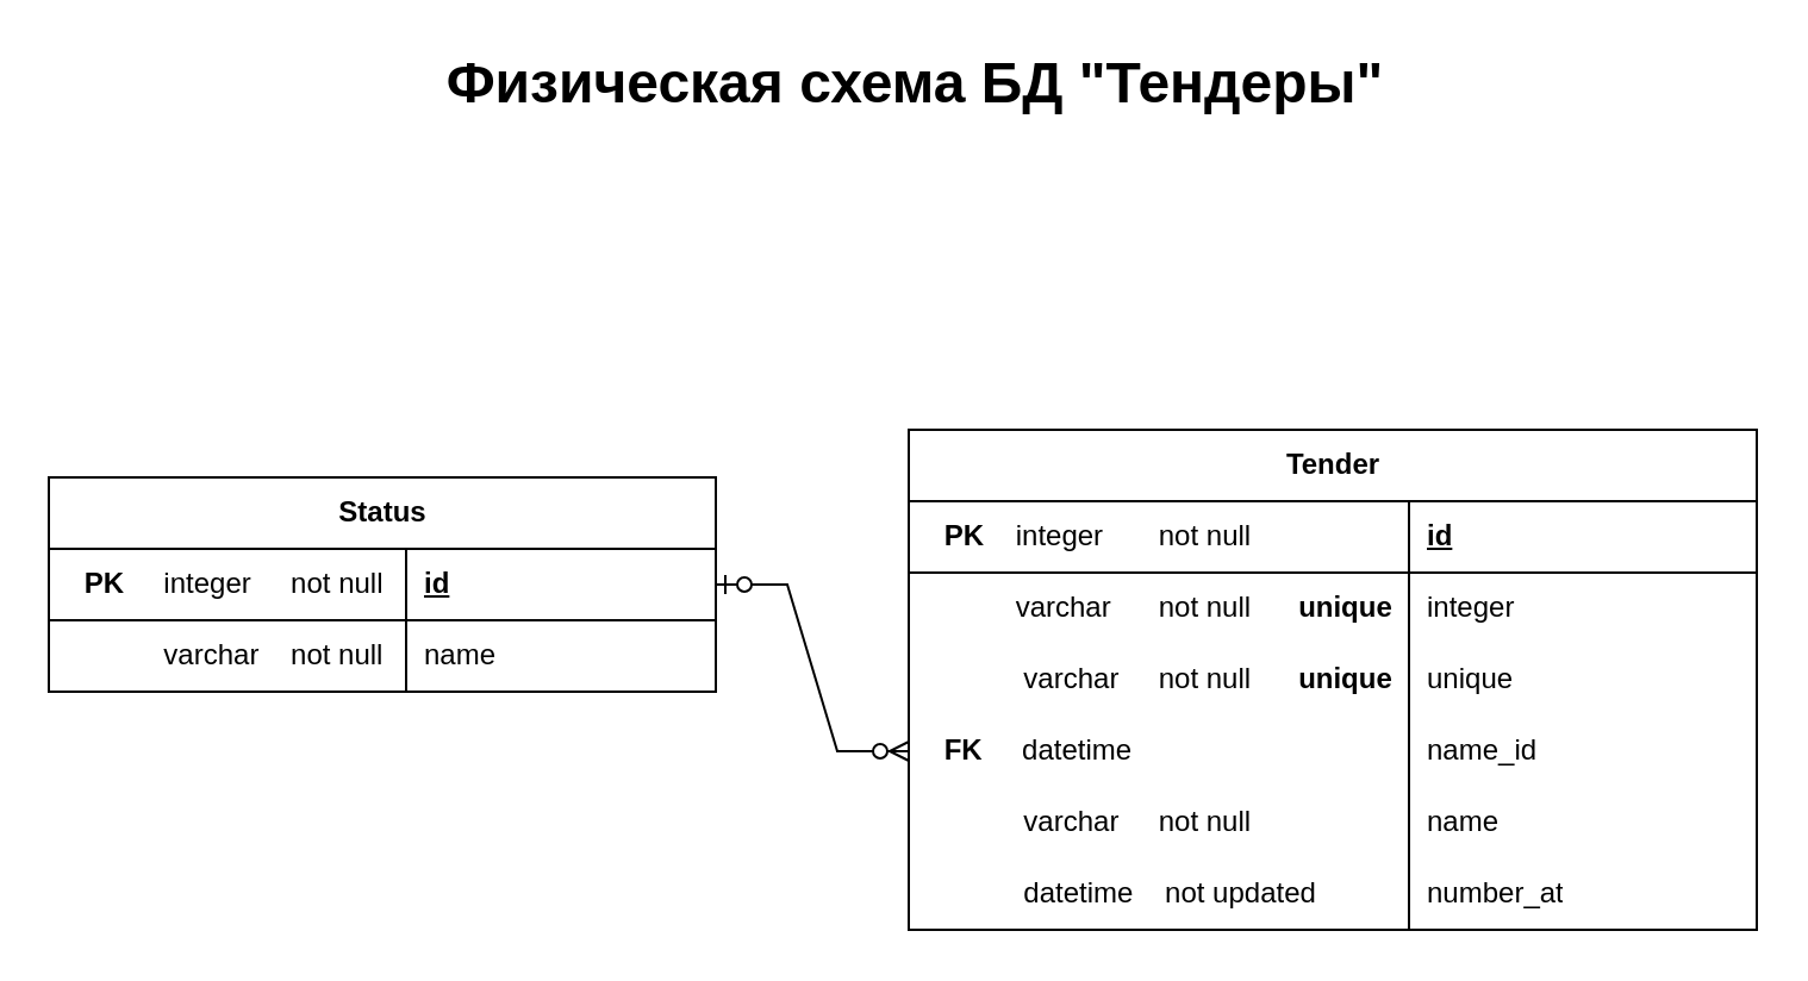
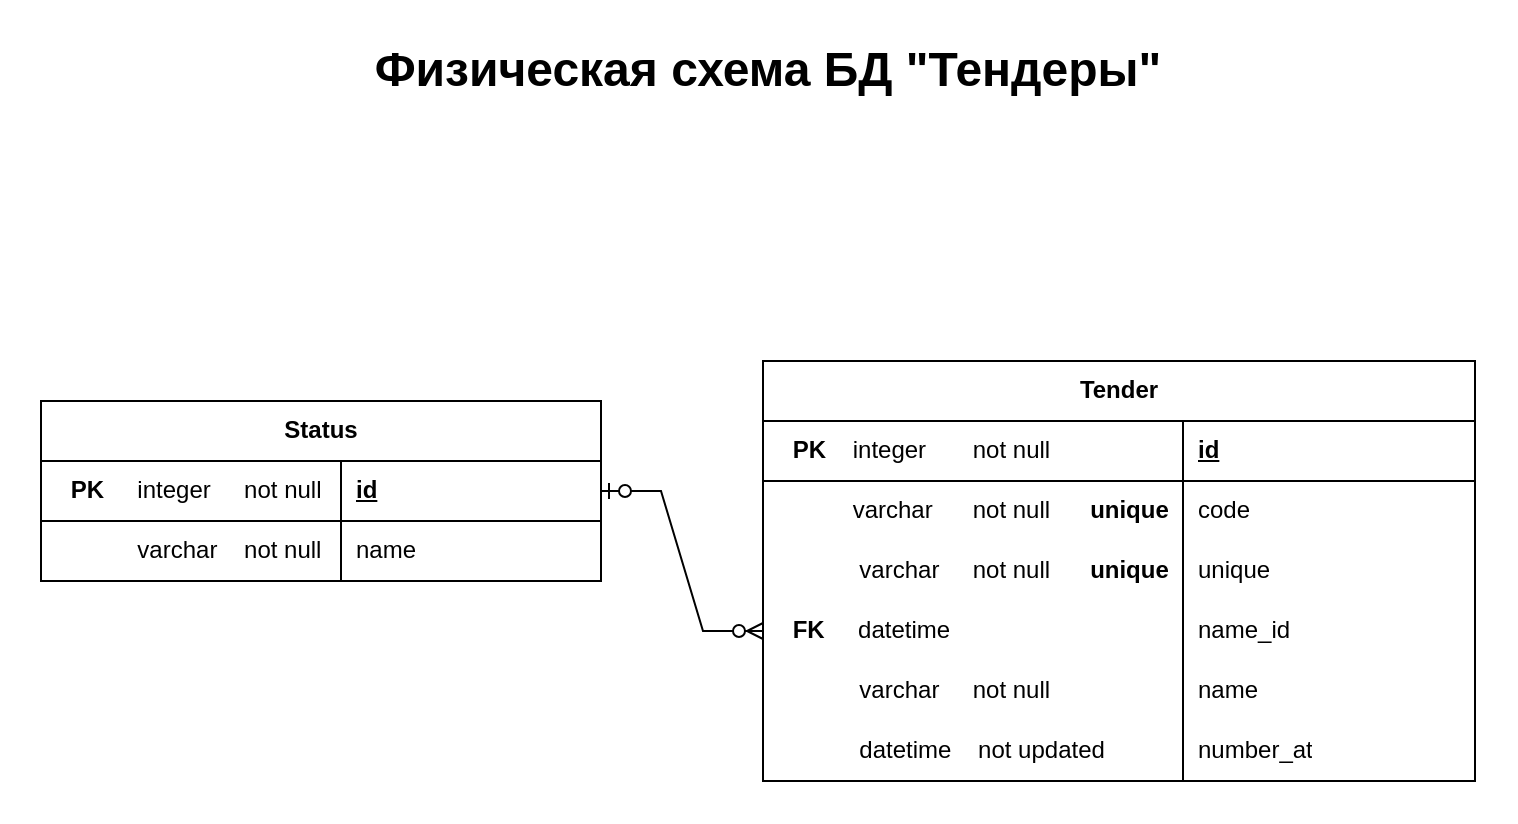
  <mxCell id="0" />
  <mxCell id="1" parent="0" />
  <mxCell id="2" value="Tender" style="shape=table;startSize=30;container=1;collapsible=1;childLayout=tableLayout;fixedRows=1;rowLines=0;fontStyle=1;align=center;resizeLast=1;html=1;" parent="1" vertex="1"><mxGeometry x="381" y="180" width="356" height="210" as="geometry" /></mxCell>
  <mxCell id="3" value="" style="shape=tableRow;horizontal=0;startSize=0;swimlaneHead=0;swimlaneBody=0;fillColor=none;collapsible=0;dropTarget=0;points=[[0,0.5],[1,0.5]];portConstraint=eastwest;top=0;left=0;right=0;bottom=1;" parent="2" vertex="1"><mxGeometry y="30" width="356" height="30" as="geometry" /></mxCell>
  <mxCell id="4" value="&amp;nbsp; &amp;nbsp; PK&lt;span style=&quot;font-weight: 400;&quot;&gt;&amp;nbsp; &amp;nbsp; integer&amp;nbsp; &amp;nbsp; &amp;nbsp; &amp;nbsp;not null&lt;/span&gt;" style="shape=partialRectangle;connectable=0;fillColor=none;top=0;left=0;bottom=0;right=0;fontStyle=1;overflow=hidden;whiteSpace=wrap;html=1;align=left;" parent="3" vertex="1"><mxGeometry width="210" height="30" as="geometry"><mxRectangle width="210" height="30" as="alternateBounds" /></mxGeometry></mxCell>
  <mxCell id="5" value="id" style="shape=partialRectangle;connectable=0;fillColor=none;top=0;left=0;bottom=0;right=0;align=left;spacingLeft=6;fontStyle=5;overflow=hidden;whiteSpace=wrap;html=1;" parent="3" vertex="1"><mxGeometry x="210" width="146" height="30" as="geometry"><mxRectangle width="146" height="30" as="alternateBounds" /></mxGeometry></mxCell>
  <mxCell id="6" value="" style="shape=tableRow;horizontal=0;startSize=0;swimlaneHead=0;swimlaneBody=0;fillColor=none;collapsible=0;dropTarget=0;points=[[0,0.5],[1,0.5]];portConstraint=eastwest;top=0;left=0;right=0;bottom=0;" parent="2" vertex="1"><mxGeometry y="60" width="356" height="30" as="geometry" /></mxCell>
  <mxCell id="7" value="&amp;nbsp; &amp;nbsp; &amp;nbsp; &amp;nbsp; &amp;nbsp; &amp;nbsp; &amp;nbsp;varchar&amp;nbsp; &amp;nbsp; &amp;nbsp; not null&amp;nbsp; &amp;nbsp; &amp;nbsp; &lt;b&gt;unique&lt;/b&gt;" style="shape=partialRectangle;connectable=0;fillColor=none;top=0;left=0;bottom=0;right=0;editable=1;overflow=hidden;whiteSpace=wrap;html=1;align=left;" parent="6" vertex="1"><mxGeometry width="210" height="30" as="geometry"><mxRectangle width="210" height="30" as="alternateBounds" /></mxGeometry></mxCell>
- <mxCell id="8" value="integer" style="shape=partialRectangle;connectable=0;fillColor=none;top=0;left=0;bottom=0;right=0;align=left;spacingLeft=6;overflow=hidden;whiteSpace=wrap;html=1;" parent="6" vertex="1"><mxGeometry x="210" width="146" height="30" as="geometry"><mxRectangle width="146" height="30" as="alternateBounds" /></mxGeometry></mxCell>
+ <mxCell id="8" value="code" style="shape=partialRectangle;connectable=0;fillColor=none;top=0;left=0;bottom=0;right=0;align=left;spacingLeft=6;overflow=hidden;whiteSpace=wrap;html=1;" parent="6" vertex="1"><mxGeometry x="210" width="146" height="30" as="geometry"><mxRectangle width="146" height="30" as="alternateBounds" /></mxGeometry></mxCell>
  <mxCell id="9" style="shape=tableRow;horizontal=0;startSize=0;swimlaneHead=0;swimlaneBody=0;fillColor=none;collapsible=0;dropTarget=0;points=[[0,0.5],[1,0.5]];portConstraint=eastwest;top=0;left=0;right=0;bottom=0;" parent="2" vertex="1"><mxGeometry y="90" width="356" height="30" as="geometry" /></mxCell>
  <mxCell id="10" value="&amp;nbsp; &amp;nbsp; &amp;nbsp; &amp;nbsp; &amp;nbsp; &amp;nbsp; &amp;nbsp; varchar&amp;nbsp; &amp;nbsp; &amp;nbsp;not null&amp;nbsp; &amp;nbsp; &amp;nbsp;&amp;nbsp;&lt;b&gt;unique&lt;/b&gt;" style="shape=partialRectangle;connectable=0;fillColor=none;top=0;left=0;bottom=0;right=0;editable=1;overflow=hidden;whiteSpace=wrap;html=1;align=left;" parent="9" vertex="1"><mxGeometry width="210" height="30" as="geometry"><mxRectangle width="210" height="30" as="alternateBounds" /></mxGeometry></mxCell>
  <mxCell id="11" value="unique" style="shape=partialRectangle;connectable=0;fillColor=none;top=0;left=0;bottom=0;right=0;align=left;spacingLeft=6;overflow=hidden;whiteSpace=wrap;html=1;" parent="9" vertex="1"><mxGeometry x="210" width="146" height="30" as="geometry"><mxRectangle width="146" height="30" as="alternateBounds" /></mxGeometry></mxCell>
  <mxCell id="12" style="shape=tableRow;horizontal=0;startSize=0;swimlaneHead=0;swimlaneBody=0;fillColor=none;collapsible=0;dropTarget=0;points=[[0,0.5],[1,0.5]];portConstraint=eastwest;top=0;left=0;right=0;bottom=0;" parent="2" vertex="1"><mxGeometry y="120" width="356" height="30" as="geometry" /></mxCell>
  <mxCell id="13" value="&lt;b&gt;&amp;nbsp; &amp;nbsp; FK&lt;/b&gt;&amp;nbsp; &amp;nbsp; &amp;nbsp;datetime" style="shape=partialRectangle;connectable=0;fillColor=none;top=0;left=0;bottom=0;right=0;editable=1;overflow=hidden;whiteSpace=wrap;html=1;align=left;" parent="12" vertex="1"><mxGeometry width="210" height="30" as="geometry"><mxRectangle width="210" height="30" as="alternateBounds" /></mxGeometry></mxCell>
  <mxCell id="14" value="name_id" style="shape=partialRectangle;connectable=0;fillColor=none;top=0;left=0;bottom=0;right=0;align=left;spacingLeft=6;overflow=hidden;whiteSpace=wrap;html=1;" parent="12" vertex="1"><mxGeometry x="210" width="146" height="30" as="geometry"><mxRectangle width="146" height="30" as="alternateBounds" /></mxGeometry></mxCell>
  <mxCell id="15" value="" style="shape=tableRow;horizontal=0;startSize=0;swimlaneHead=0;swimlaneBody=0;fillColor=none;collapsible=0;dropTarget=0;points=[[0,0.5],[1,0.5]];portConstraint=eastwest;top=0;left=0;right=0;bottom=0;" parent="2" vertex="1"><mxGeometry y="150" width="356" height="30" as="geometry" /></mxCell>
  <mxCell id="16" value="&amp;nbsp; &amp;nbsp; &amp;nbsp; &amp;nbsp; &amp;nbsp; &amp;nbsp; &amp;nbsp; varchar&amp;nbsp; &amp;nbsp; &amp;nbsp;not null" style="shape=partialRectangle;connectable=0;fillColor=none;top=0;left=0;bottom=0;right=0;editable=1;overflow=hidden;whiteSpace=wrap;html=1;align=left;" parent="15" vertex="1"><mxGeometry width="210" height="30" as="geometry"><mxRectangle width="210" height="30" as="alternateBounds" /></mxGeometry></mxCell>
  <mxCell id="17" value="name" style="shape=partialRectangle;connectable=0;fillColor=none;top=0;left=0;bottom=0;right=0;align=left;spacingLeft=6;overflow=hidden;whiteSpace=wrap;html=1;" parent="15" vertex="1"><mxGeometry x="210" width="146" height="30" as="geometry"><mxRectangle width="146" height="30" as="alternateBounds" /></mxGeometry></mxCell>
  <mxCell id="18" value="" style="shape=tableRow;horizontal=0;startSize=0;swimlaneHead=0;swimlaneBody=0;fillColor=none;collapsible=0;dropTarget=0;points=[[0,0.5],[1,0.5]];portConstraint=eastwest;top=0;left=0;right=0;bottom=0;" parent="2" vertex="1"><mxGeometry y="180" width="356" height="30" as="geometry" /></mxCell>
  <mxCell id="19" value="&amp;nbsp; &amp;nbsp; &amp;nbsp; &amp;nbsp; &amp;nbsp; &amp;nbsp; &amp;nbsp; datetime&amp;nbsp; &amp;nbsp; not updated" style="shape=partialRectangle;connectable=0;fillColor=none;top=0;left=0;bottom=0;right=0;editable=1;overflow=hidden;whiteSpace=wrap;html=1;align=left;" parent="18" vertex="1"><mxGeometry width="210" height="30" as="geometry"><mxRectangle width="210" height="30" as="alternateBounds" /></mxGeometry></mxCell>
  <mxCell id="20" value="number_at" style="shape=partialRectangle;connectable=0;fillColor=none;top=0;left=0;bottom=0;right=0;align=left;spacingLeft=6;overflow=hidden;whiteSpace=wrap;html=1;" parent="18" vertex="1"><mxGeometry x="210" width="146" height="30" as="geometry"><mxRectangle width="146" height="30" as="alternateBounds" /></mxGeometry></mxCell>
  <mxCell id="21" value="Status" style="shape=table;startSize=30;container=1;collapsible=1;childLayout=tableLayout;fixedRows=1;rowLines=0;fontStyle=1;align=center;resizeLast=1;html=1;" parent="1" vertex="1"><mxGeometry x="20" y="200" width="280" height="90" as="geometry" /></mxCell>
  <mxCell id="22" value="" style="shape=tableRow;horizontal=0;startSize=0;swimlaneHead=0;swimlaneBody=0;fillColor=none;collapsible=0;dropTarget=0;points=[[0,0.5],[1,0.5]];portConstraint=eastwest;top=0;left=0;right=0;bottom=1;" parent="21" vertex="1"><mxGeometry y="30" width="280" height="30" as="geometry" /></mxCell>
  <mxCell id="23" value="&amp;nbsp; &amp;nbsp; PK&lt;span style=&quot;font-weight: 400;&quot;&gt;&amp;nbsp; &amp;nbsp; &amp;nbsp;integer&amp;nbsp; &amp;nbsp; &amp;nbsp;not null&lt;/span&gt;" style="shape=partialRectangle;connectable=0;fillColor=none;top=0;left=0;bottom=0;right=0;fontStyle=1;overflow=hidden;whiteSpace=wrap;html=1;align=left;" parent="22" vertex="1"><mxGeometry width="150" height="30" as="geometry"><mxRectangle width="150" height="30" as="alternateBounds" /></mxGeometry></mxCell>
  <mxCell id="24" value="id" style="shape=partialRectangle;connectable=0;fillColor=none;top=0;left=0;bottom=0;right=0;align=left;spacingLeft=6;fontStyle=5;overflow=hidden;whiteSpace=wrap;html=1;" parent="22" vertex="1"><mxGeometry x="150" width="130" height="30" as="geometry"><mxRectangle width="130" height="30" as="alternateBounds" /></mxGeometry></mxCell>
  <mxCell id="25" value="" style="shape=tableRow;horizontal=0;startSize=0;swimlaneHead=0;swimlaneBody=0;fillColor=none;collapsible=0;dropTarget=0;points=[[0,0.5],[1,0.5]];portConstraint=eastwest;top=0;left=0;right=0;bottom=0;" parent="21" vertex="1"><mxGeometry y="60" width="280" height="30" as="geometry" /></mxCell>
  <mxCell id="26" value="&amp;nbsp; &amp;nbsp; &amp;nbsp; &amp;nbsp; &amp;nbsp; &amp;nbsp; &amp;nbsp; varchar&amp;nbsp; &amp;nbsp; not null" style="shape=partialRectangle;connectable=0;fillColor=none;top=0;left=0;bottom=0;right=0;editable=1;overflow=hidden;whiteSpace=wrap;html=1;align=left;" parent="25" vertex="1"><mxGeometry width="150" height="30" as="geometry"><mxRectangle width="150" height="30" as="alternateBounds" /></mxGeometry></mxCell>
  <mxCell id="27" value="name" style="shape=partialRectangle;connectable=0;fillColor=none;top=0;left=0;bottom=0;right=0;align=left;spacingLeft=6;overflow=hidden;whiteSpace=wrap;html=1;" parent="25" vertex="1"><mxGeometry x="150" width="130" height="30" as="geometry"><mxRectangle width="130" height="30" as="alternateBounds" /></mxGeometry></mxCell>
  <mxCell id="28" value="" style="edgeStyle=entityRelationEdgeStyle;fontSize=12;html=1;endArrow=ERzeroToMany;startArrow=ERzeroToOne;rounded=0;entryX=0;entryY=0.5;entryDx=0;entryDy=0;exitX=1;exitY=0.5;exitDx=0;exitDy=0;" parent="1" source="22" target="12" edge="1"><mxGeometry width="100" height="100" relative="1" as="geometry"><mxPoint x="40" y="500" as="sourcePoint" /><mxPoint x="140" y="400" as="targetPoint" /></mxGeometry></mxCell>
  <mxCell id="29" value="&lt;b&gt;&lt;font style=&quot;font-size: 24px;&quot;&gt;Физическая схема БД &quot;Тендеры&quot;&lt;/font&gt;&lt;/b&gt;" style="text;html=1;align=center;verticalAlign=middle;whiteSpace=wrap;rounded=0;" parent="1" vertex="1"><mxGeometry x="186" y="20" width="396" height="30" as="geometry" /></mxCell>
